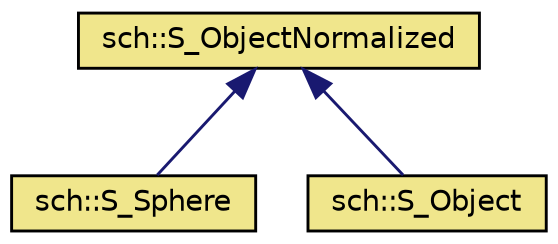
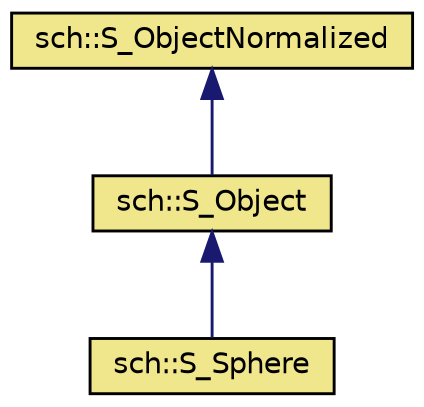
  digraph {
    node [color=black fillcolor=khaki fontname=Helvetica fontsize=10 shape=record style=filled]
    edge [color=midnightblue dir=back fontname=Helvetica fontsize=10 labelfontname=Helvetica labelfontsize=10 style=solid]
    n1 [fontcolor=black height=0.2 label="sch::S_Sphere" width=0.4]
    n2 [height=0.2 label="sch::S_ObjectNormalized" width=0.4]
    n3 [height=0.2 label="sch::S_Object" width=0.4]
-   n2 -> n1
+   n3 -> n1
    n2 -> n3
  }
